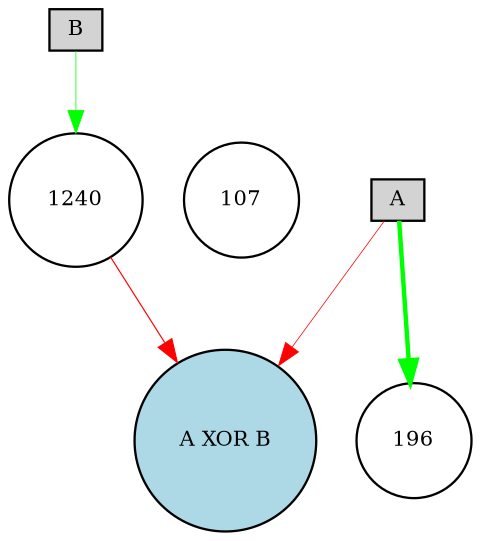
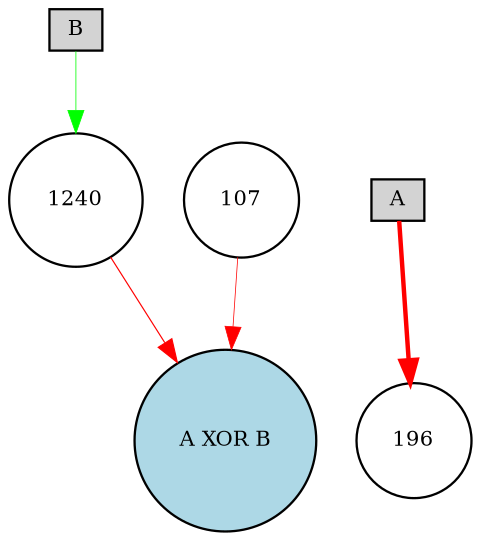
  digraph {
    node [fillcolor=white fontsize=9 shape=circle style=filled]
    edge [color=red style=solid]
    A [fillcolor=lightgray height=0.2 shape=box width=0.2]
    "A XOR B" [fillcolor=lightblue height=0.2 width=0.2]
    196 [height=0.2 width=0.2]
    B [fillcolor=lightgray height=0.2 shape=box width=0.2]
    1240 [height=0.2 width=0.2]
    n6 [height=0.2 label=107 width=0.2]
-   A -> "A XOR B" [penwidth=0.3273991379504697]
-   A -> 196 [color=green penwidth=1.9329630567668614]
+   n6 -> "A XOR B" [penwidth=0.3273991379504697]
+   A -> 196 [penwidth=1.9329630567668614]
    B -> 1240 [color=green penwidth=0.3396107537090377]
    1240 -> "A XOR B" [penwidth=0.5119004370797446]
  }
